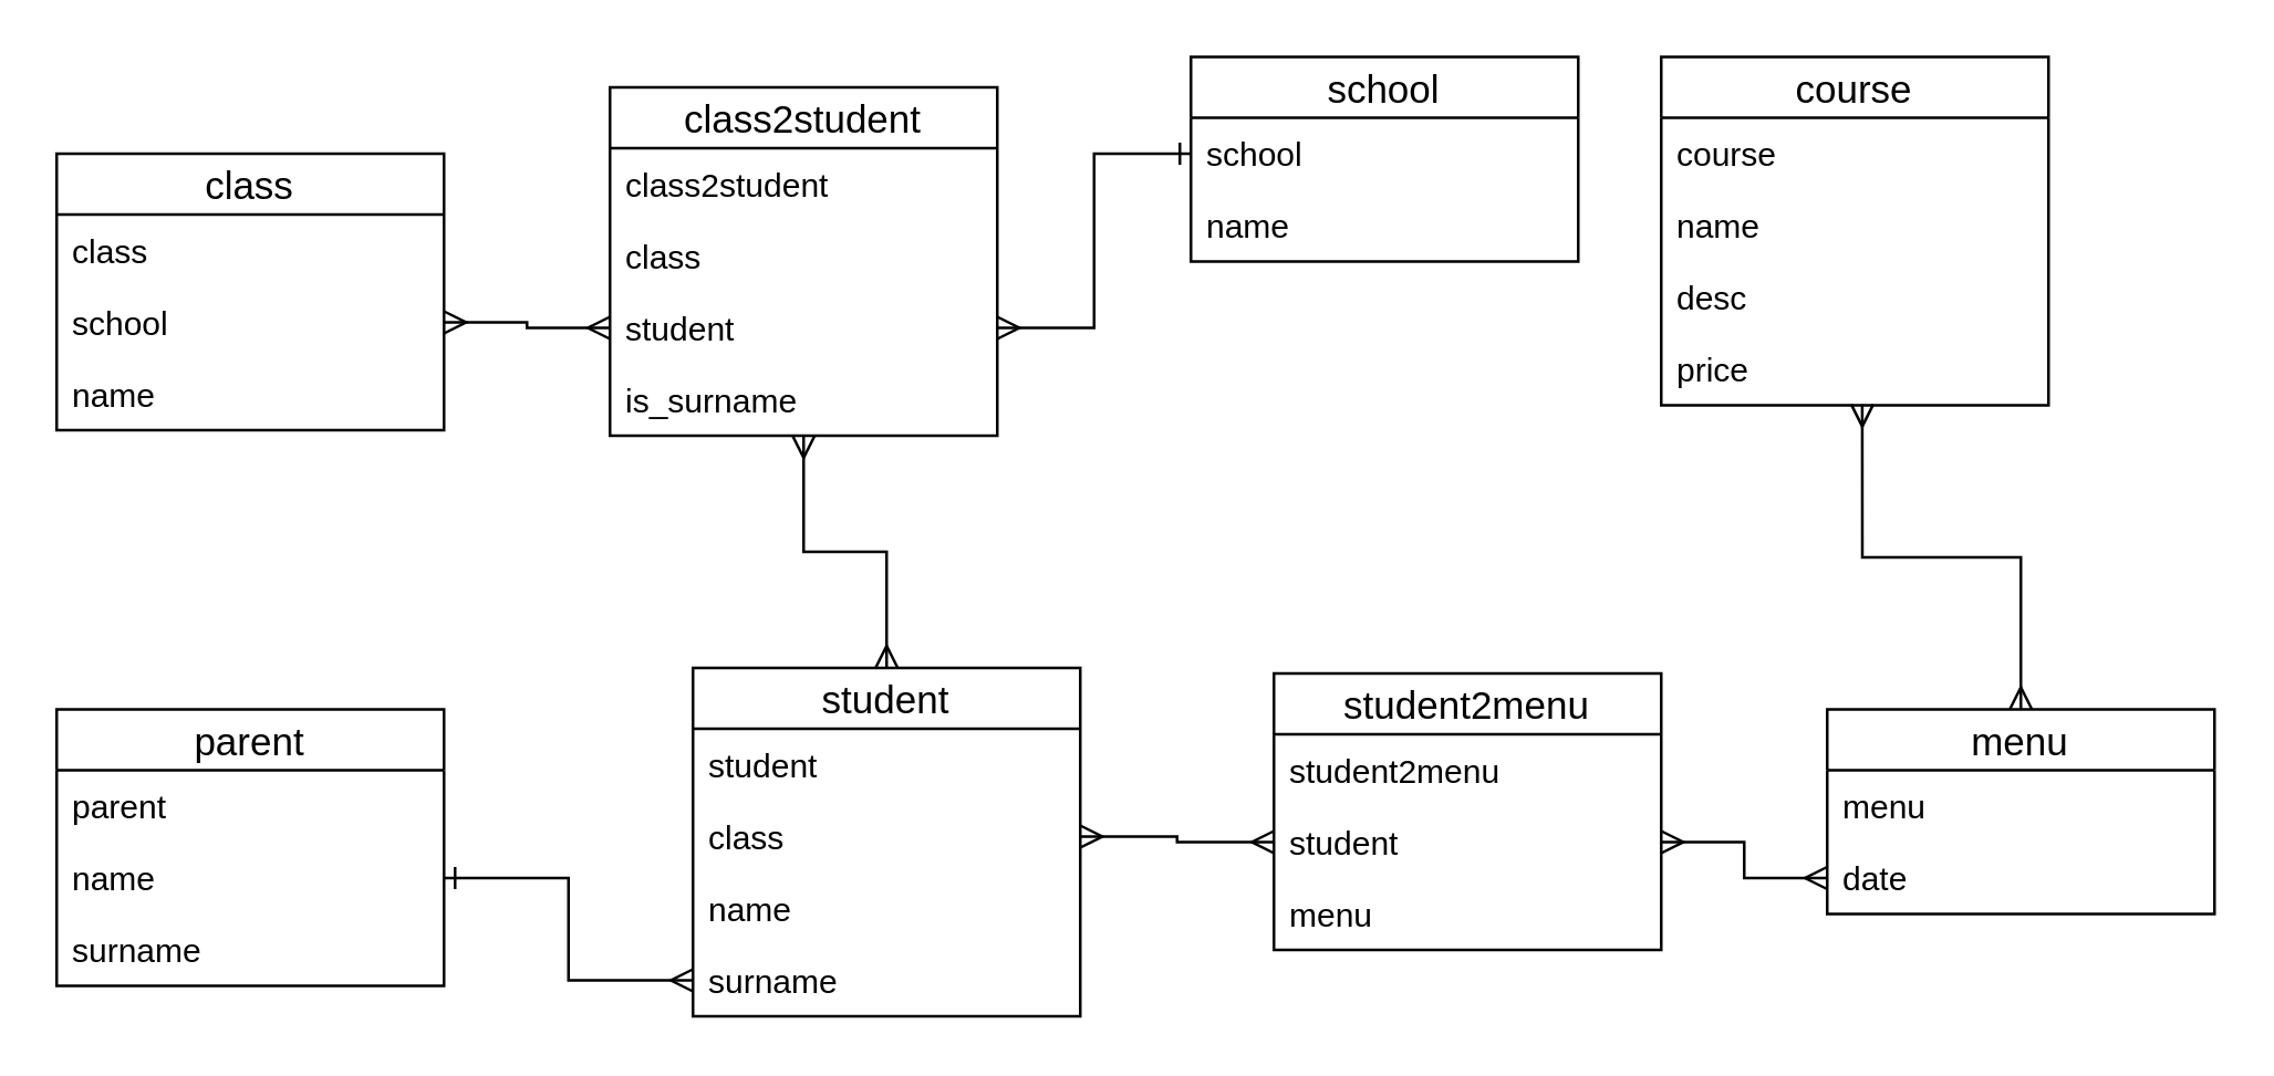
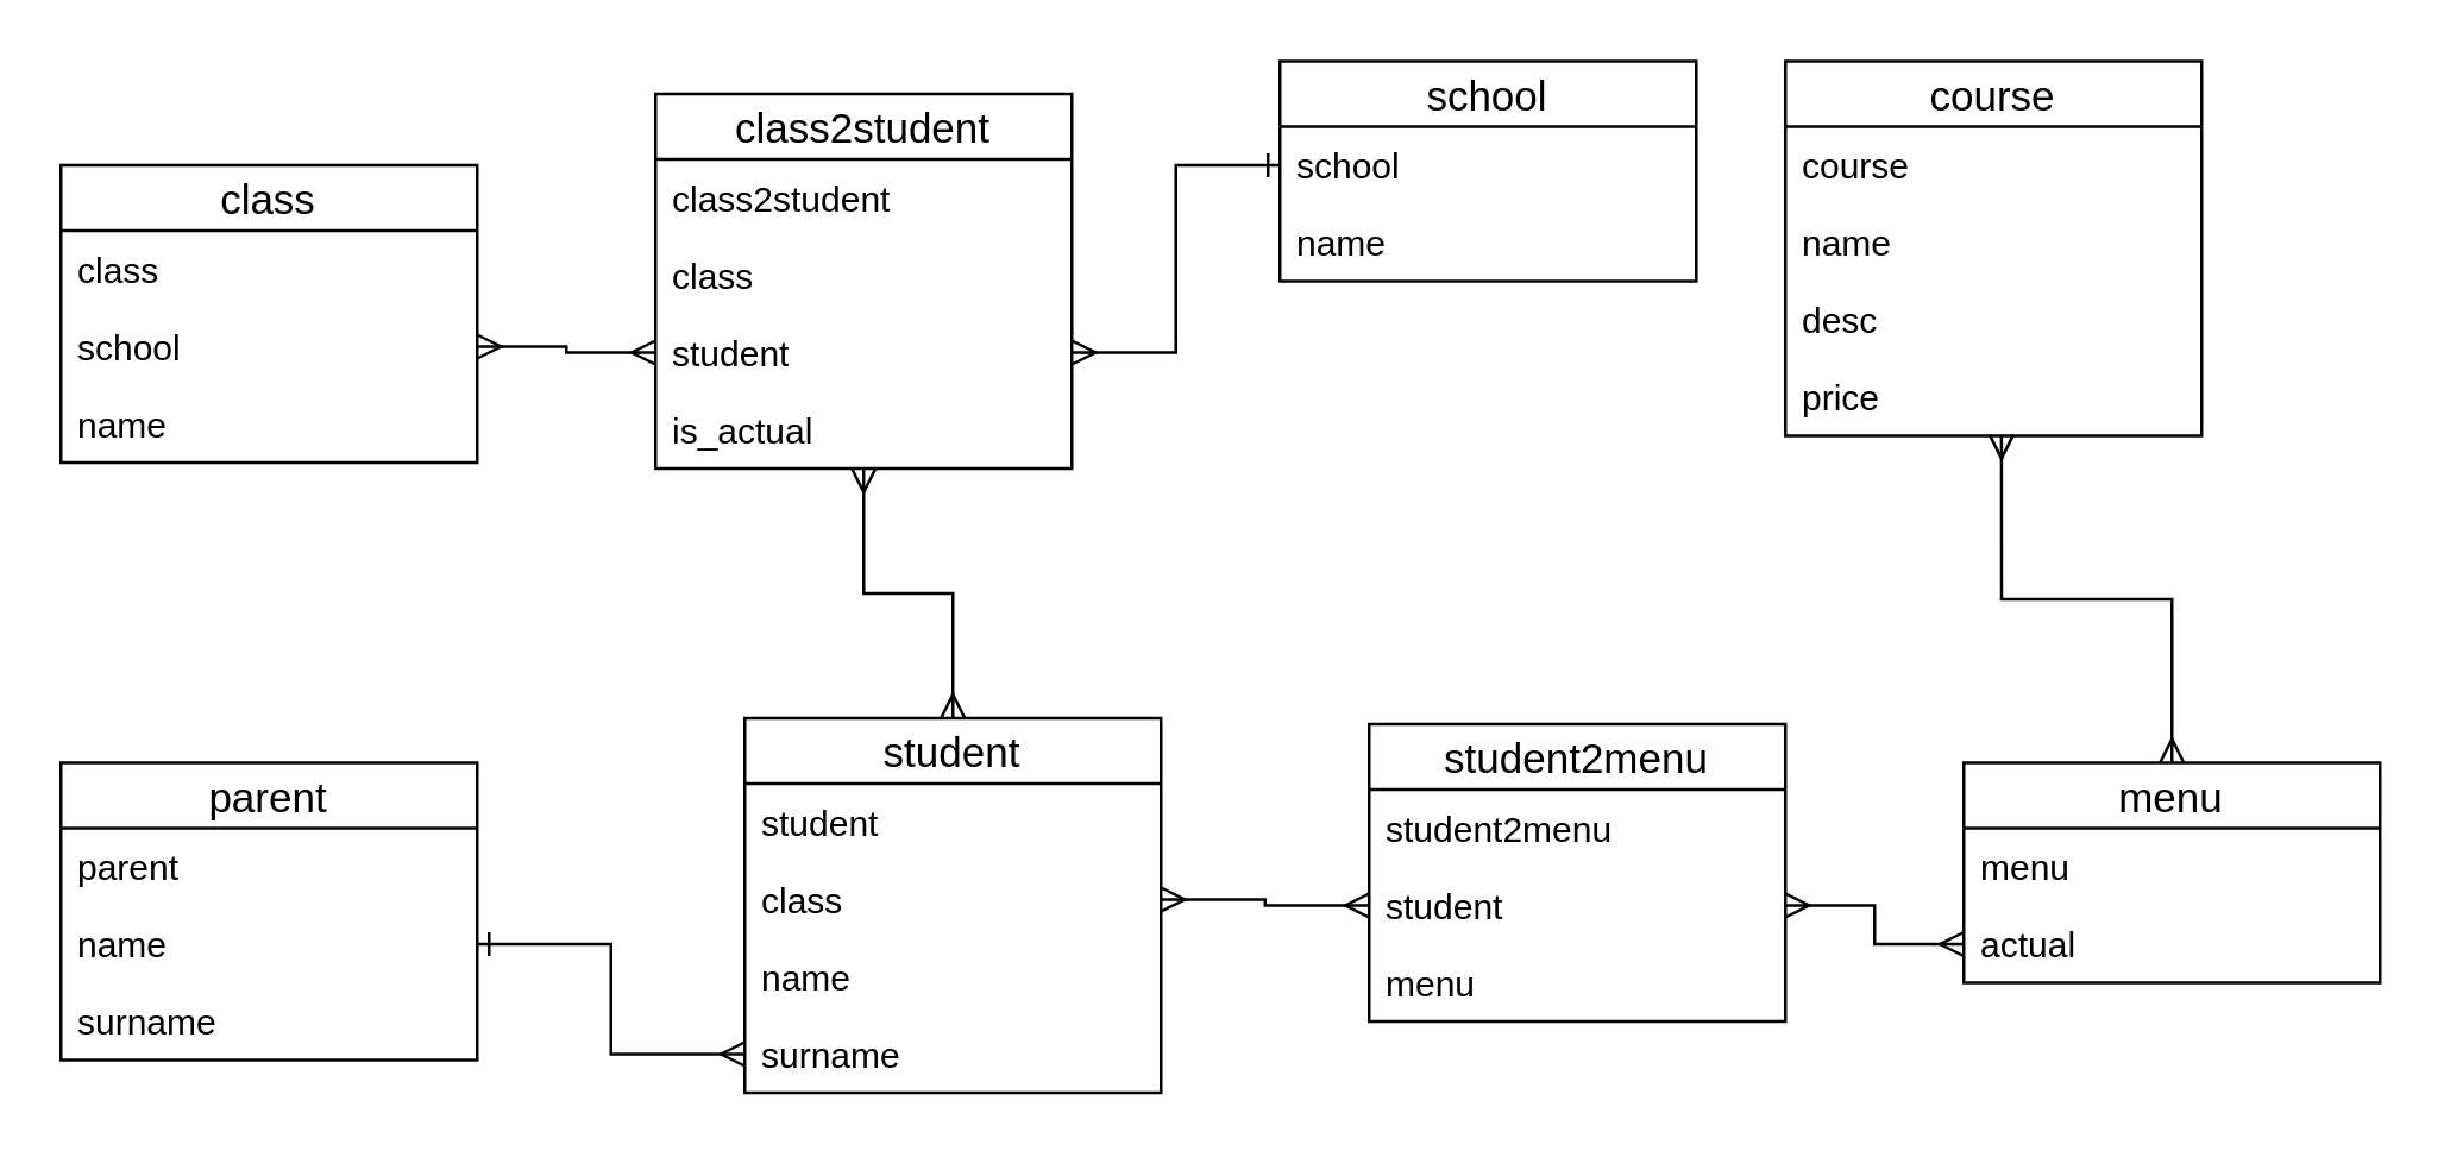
  <mxCell id="0" />
  <mxCell id="1" parent="0" />
  <mxCell id="2" value="school" style="swimlane;fontStyle=0;childLayout=stackLayout;horizontal=1;startSize=22;fillColor=none;horizontalStack=0;resizeParent=1;resizeParentMax=0;resizeLast=0;collapsible=1;marginBottom=0;swimlaneFillColor=#ffffff;align=center;fontSize=14;" vertex="1" parent="1"><mxGeometry x="430" y="20" width="140" height="74" as="geometry" /></mxCell>
  <mxCell id="3" value="school" style="text;strokeColor=none;fillColor=none;spacingLeft=4;spacingRight=4;overflow=hidden;rotatable=0;points=[[0,0.5],[1,0.5]];portConstraint=eastwest;fontSize=12;" vertex="1" parent="2"><mxGeometry y="22" width="140" height="26" as="geometry" /></mxCell>
  <mxCell id="4" value="name" style="text;strokeColor=none;fillColor=none;spacingLeft=4;spacingRight=4;overflow=hidden;rotatable=0;points=[[0,0.5],[1,0.5]];portConstraint=eastwest;fontSize=12;" vertex="1" parent="2"><mxGeometry y="48" width="140" height="26" as="geometry" /></mxCell>
  <mxCell id="5" style="edgeStyle=orthogonalEdgeStyle;rounded=0;orthogonalLoop=1;jettySize=auto;html=1;exitX=1;exitY=0.5;exitDx=0;exitDy=0;entryX=0;entryY=0.5;entryDx=0;entryDy=0;endArrow=ERone;endFill=0;startArrow=ERmany;startFill=0;" edge="1" parent="1" source="9" target="3"><mxGeometry relative="1" as="geometry" /></mxCell>
  <mxCell id="6" value="class2student" style="swimlane;fontStyle=0;childLayout=stackLayout;horizontal=1;startSize=22;fillColor=none;horizontalStack=0;resizeParent=1;resizeParentMax=0;resizeLast=0;collapsible=1;marginBottom=0;swimlaneFillColor=#ffffff;align=center;fontSize=14;" vertex="1" parent="1"><mxGeometry x="220" y="31" width="140" height="126" as="geometry"><mxRectangle x="250" y="83" width="120" height="22" as="alternateBounds" /></mxGeometry></mxCell>
  <mxCell id="7" value="class2student" style="text;strokeColor=none;fillColor=none;spacingLeft=4;spacingRight=4;overflow=hidden;rotatable=0;points=[[0,0.5],[1,0.5]];portConstraint=eastwest;fontSize=12;" vertex="1" parent="6"><mxGeometry y="22" width="140" height="26" as="geometry" /></mxCell>
  <mxCell id="8" value="class" style="text;strokeColor=none;fillColor=none;spacingLeft=4;spacingRight=4;overflow=hidden;rotatable=0;points=[[0,0.5],[1,0.5]];portConstraint=eastwest;fontSize=12;" vertex="1" parent="6"><mxGeometry y="48" width="140" height="26" as="geometry" /></mxCell>
  <mxCell id="9" value="student" style="text;strokeColor=none;fillColor=none;spacingLeft=4;spacingRight=4;overflow=hidden;rotatable=0;points=[[0,0.5],[1,0.5]];portConstraint=eastwest;fontSize=12;" vertex="1" parent="6"><mxGeometry y="74" width="140" height="26" as="geometry" /></mxCell>
- <mxCell id="10" value="is_surname" style="text;strokeColor=none;fillColor=none;spacingLeft=4;spacingRight=4;overflow=hidden;rotatable=0;points=[[0,0.5],[1,0.5]];portConstraint=eastwest;fontSize=12;" vertex="1" parent="6"><mxGeometry y="100" width="140" height="26" as="geometry" /></mxCell>
+ <mxCell id="10" value="is_actual" style="text;strokeColor=none;fillColor=none;spacingLeft=4;spacingRight=4;overflow=hidden;rotatable=0;points=[[0,0.5],[1,0.5]];portConstraint=eastwest;fontSize=12;" vertex="1" parent="6"><mxGeometry y="100" width="140" height="26" as="geometry" /></mxCell>
  <mxCell id="11" style="edgeStyle=orthogonalEdgeStyle;rounded=0;orthogonalLoop=1;jettySize=auto;html=1;exitX=0.5;exitY=0;exitDx=0;exitDy=0;startArrow=ERmany;startFill=0;endArrow=ERmany;endFill=0;entryX=0.5;entryY=1;entryDx=0;entryDy=0;" edge="1" parent="1" source="12" target="6"><mxGeometry relative="1" as="geometry"><mxPoint x="270" y="180" as="targetPoint" /></mxGeometry></mxCell>
  <mxCell id="12" value="student" style="swimlane;fontStyle=0;childLayout=stackLayout;horizontal=1;startSize=22;fillColor=none;horizontalStack=0;resizeParent=1;resizeParentMax=0;resizeLast=0;collapsible=1;marginBottom=0;swimlaneFillColor=#ffffff;align=center;fontSize=14;" vertex="1" parent="1"><mxGeometry x="250" y="241" width="140" height="126" as="geometry" /></mxCell>
  <mxCell id="13" value="student" style="text;strokeColor=none;fillColor=none;spacingLeft=4;spacingRight=4;overflow=hidden;rotatable=0;points=[[0,0.5],[1,0.5]];portConstraint=eastwest;fontSize=12;" vertex="1" parent="12"><mxGeometry y="22" width="140" height="26" as="geometry" /></mxCell>
  <mxCell id="14" value="class" style="text;strokeColor=none;fillColor=none;spacingLeft=4;spacingRight=4;overflow=hidden;rotatable=0;points=[[0,0.5],[1,0.5]];portConstraint=eastwest;fontSize=12;" vertex="1" parent="12"><mxGeometry y="48" width="140" height="26" as="geometry" /></mxCell>
  <mxCell id="15" value="name" style="text;strokeColor=none;fillColor=none;spacingLeft=4;spacingRight=4;overflow=hidden;rotatable=0;points=[[0,0.5],[1,0.5]];portConstraint=eastwest;fontSize=12;" vertex="1" parent="12"><mxGeometry y="74" width="140" height="26" as="geometry" /></mxCell>
  <mxCell id="16" value="surname" style="text;strokeColor=none;fillColor=none;spacingLeft=4;spacingRight=4;overflow=hidden;rotatable=0;points=[[0,0.5],[1,0.5]];portConstraint=eastwest;fontSize=12;" vertex="1" parent="12"><mxGeometry y="100" width="140" height="26" as="geometry" /></mxCell>
  <mxCell id="17" value="student2menu" style="swimlane;fontStyle=0;childLayout=stackLayout;horizontal=1;startSize=22;fillColor=none;horizontalStack=0;resizeParent=1;resizeParentMax=0;resizeLast=0;collapsible=1;marginBottom=0;swimlaneFillColor=#ffffff;align=center;fontSize=14;" vertex="1" parent="1"><mxGeometry x="460" y="243" width="140" height="100" as="geometry" /></mxCell>
  <mxCell id="18" value="student2menu" style="text;strokeColor=none;fillColor=none;spacingLeft=4;spacingRight=4;overflow=hidden;rotatable=0;points=[[0,0.5],[1,0.5]];portConstraint=eastwest;fontSize=12;" vertex="1" parent="17"><mxGeometry y="22" width="140" height="26" as="geometry" /></mxCell>
  <mxCell id="19" value="student" style="text;strokeColor=none;fillColor=none;spacingLeft=4;spacingRight=4;overflow=hidden;rotatable=0;points=[[0,0.5],[1,0.5]];portConstraint=eastwest;fontSize=12;" vertex="1" parent="17"><mxGeometry y="48" width="140" height="26" as="geometry" /></mxCell>
  <mxCell id="20" value="menu" style="text;strokeColor=none;fillColor=none;spacingLeft=4;spacingRight=4;overflow=hidden;rotatable=0;points=[[0,0.5],[1,0.5]];portConstraint=eastwest;fontSize=12;" vertex="1" parent="17"><mxGeometry y="74" width="140" height="26" as="geometry" /></mxCell>
  <mxCell id="21" value="menu" style="swimlane;fontStyle=0;childLayout=stackLayout;horizontal=1;startSize=22;fillColor=none;horizontalStack=0;resizeParent=1;resizeParentMax=0;resizeLast=0;collapsible=1;marginBottom=0;swimlaneFillColor=#ffffff;align=center;fontSize=14;" vertex="1" parent="1"><mxGeometry x="660" y="256" width="140" height="74" as="geometry" /></mxCell>
  <mxCell id="22" value="menu" style="text;strokeColor=none;fillColor=none;spacingLeft=4;spacingRight=4;overflow=hidden;rotatable=0;points=[[0,0.5],[1,0.5]];portConstraint=eastwest;fontSize=12;" vertex="1" parent="21"><mxGeometry y="22" width="140" height="26" as="geometry" /></mxCell>
- <mxCell id="23" value="date" style="text;strokeColor=none;fillColor=none;spacingLeft=4;spacingRight=4;overflow=hidden;rotatable=0;points=[[0,0.5],[1,0.5]];portConstraint=eastwest;fontSize=12;" vertex="1" parent="21"><mxGeometry y="48" width="140" height="26" as="geometry" /></mxCell>
+ <mxCell id="23" value="actual" style="text;strokeColor=none;fillColor=none;spacingLeft=4;spacingRight=4;overflow=hidden;rotatable=0;points=[[0,0.5],[1,0.5]];portConstraint=eastwest;fontSize=12;" vertex="1" parent="21"><mxGeometry y="48" width="140" height="26" as="geometry" /></mxCell>
  <mxCell id="24" value="course" style="swimlane;fontStyle=0;childLayout=stackLayout;horizontal=1;startSize=22;fillColor=none;horizontalStack=0;resizeParent=1;resizeParentMax=0;resizeLast=0;collapsible=1;marginBottom=0;swimlaneFillColor=#ffffff;align=center;fontSize=14;" vertex="1" parent="1"><mxGeometry x="600" y="20" width="140" height="126" as="geometry" /></mxCell>
  <mxCell id="25" value="course" style="text;strokeColor=none;fillColor=none;spacingLeft=4;spacingRight=4;overflow=hidden;rotatable=0;points=[[0,0.5],[1,0.5]];portConstraint=eastwest;fontSize=12;" vertex="1" parent="24"><mxGeometry y="22" width="140" height="26" as="geometry" /></mxCell>
  <mxCell id="26" value="name" style="text;strokeColor=none;fillColor=none;spacingLeft=4;spacingRight=4;overflow=hidden;rotatable=0;points=[[0,0.5],[1,0.5]];portConstraint=eastwest;fontSize=12;" vertex="1" parent="24"><mxGeometry y="48" width="140" height="26" as="geometry" /></mxCell>
  <mxCell id="27" value="desc" style="text;strokeColor=none;fillColor=none;spacingLeft=4;spacingRight=4;overflow=hidden;rotatable=0;points=[[0,0.5],[1,0.5]];portConstraint=eastwest;fontSize=12;" vertex="1" parent="24"><mxGeometry y="74" width="140" height="26" as="geometry" /></mxCell>
  <mxCell id="28" value="price" style="text;strokeColor=none;fillColor=none;spacingLeft=4;spacingRight=4;overflow=hidden;rotatable=0;points=[[0,0.5],[1,0.5]];portConstraint=eastwest;fontSize=12;" vertex="1" parent="24"><mxGeometry y="100" width="140" height="26" as="geometry" /></mxCell>
  <mxCell id="29" style="edgeStyle=orthogonalEdgeStyle;rounded=0;orthogonalLoop=1;jettySize=auto;html=1;exitX=0.519;exitY=0.987;exitDx=0;exitDy=0;entryX=0.5;entryY=0;entryDx=0;entryDy=0;startArrow=ERmany;startFill=0;endArrow=ERmany;endFill=0;exitPerimeter=0;" edge="1" parent="1" source="28" target="21"><mxGeometry relative="1" as="geometry" /></mxCell>
  <mxCell id="30" style="edgeStyle=orthogonalEdgeStyle;rounded=0;orthogonalLoop=1;jettySize=auto;html=1;exitX=0;exitY=0.5;exitDx=0;exitDy=0;startArrow=ERmany;startFill=0;endArrow=ERmany;endFill=0;" edge="1" parent="1" source="23" target="19"><mxGeometry relative="1" as="geometry"><mxPoint x="610" y="258" as="sourcePoint" /></mxGeometry></mxCell>
  <mxCell id="31" style="edgeStyle=orthogonalEdgeStyle;rounded=0;orthogonalLoop=1;jettySize=auto;html=1;exitX=1;exitY=0.5;exitDx=0;exitDy=0;entryX=0;entryY=0.5;entryDx=0;entryDy=0;startArrow=ERmany;startFill=0;endArrow=ERmany;endFill=0;" edge="1" parent="1" source="14" target="19"><mxGeometry relative="1" as="geometry" /></mxCell>
  <mxCell id="32" value="parent" style="swimlane;fontStyle=0;childLayout=stackLayout;horizontal=1;startSize=22;fillColor=none;horizontalStack=0;resizeParent=1;resizeParentMax=0;resizeLast=0;collapsible=1;marginBottom=0;swimlaneFillColor=#ffffff;align=center;fontSize=14;" vertex="1" parent="1"><mxGeometry x="20" y="256" width="140" height="100" as="geometry" /></mxCell>
  <mxCell id="33" value="parent" style="text;strokeColor=none;fillColor=none;spacingLeft=4;spacingRight=4;overflow=hidden;rotatable=0;points=[[0,0.5],[1,0.5]];portConstraint=eastwest;fontSize=12;" vertex="1" parent="32"><mxGeometry y="22" width="140" height="26" as="geometry" /></mxCell>
  <mxCell id="34" value="name" style="text;strokeColor=none;fillColor=none;spacingLeft=4;spacingRight=4;overflow=hidden;rotatable=0;points=[[0,0.5],[1,0.5]];portConstraint=eastwest;fontSize=12;" vertex="1" parent="32"><mxGeometry y="48" width="140" height="26" as="geometry" /></mxCell>
  <mxCell id="35" value="surname" style="text;strokeColor=none;fillColor=none;spacingLeft=4;spacingRight=4;overflow=hidden;rotatable=0;points=[[0,0.5],[1,0.5]];portConstraint=eastwest;fontSize=12;" vertex="1" parent="32"><mxGeometry y="74" width="140" height="26" as="geometry" /></mxCell>
  <mxCell id="36" style="edgeStyle=orthogonalEdgeStyle;rounded=0;orthogonalLoop=1;jettySize=auto;html=1;entryX=1;entryY=0.5;entryDx=0;entryDy=0;startArrow=ERmany;startFill=0;endArrow=ERone;endFill=0;" edge="1" parent="1" source="16" target="34"><mxGeometry relative="1" as="geometry" /></mxCell>
  <mxCell id="37" value="class" style="swimlane;fontStyle=0;childLayout=stackLayout;horizontal=1;startSize=22;fillColor=none;horizontalStack=0;resizeParent=1;resizeParentMax=0;resizeLast=0;collapsible=1;marginBottom=0;swimlaneFillColor=#ffffff;align=center;fontSize=14;" vertex="1" parent="1"><mxGeometry x="20" y="55" width="140" height="100" as="geometry" /></mxCell>
  <mxCell id="38" value="class" style="text;strokeColor=none;fillColor=none;spacingLeft=4;spacingRight=4;overflow=hidden;rotatable=0;points=[[0,0.5],[1,0.5]];portConstraint=eastwest;fontSize=12;" vertex="1" parent="37"><mxGeometry y="22" width="140" height="26" as="geometry" /></mxCell>
  <mxCell id="39" value="school" style="text;strokeColor=none;fillColor=none;spacingLeft=4;spacingRight=4;overflow=hidden;rotatable=0;points=[[0,0.5],[1,0.5]];portConstraint=eastwest;fontSize=12;" vertex="1" parent="37"><mxGeometry y="48" width="140" height="26" as="geometry" /></mxCell>
  <mxCell id="40" value="name" style="text;strokeColor=none;fillColor=none;spacingLeft=4;spacingRight=4;overflow=hidden;rotatable=0;points=[[0,0.5],[1,0.5]];portConstraint=eastwest;fontSize=12;" vertex="1" parent="37"><mxGeometry y="74" width="140" height="26" as="geometry" /></mxCell>
  <mxCell id="41" style="edgeStyle=orthogonalEdgeStyle;rounded=0;orthogonalLoop=1;jettySize=auto;html=1;exitX=1;exitY=0.5;exitDx=0;exitDy=0;entryX=0;entryY=0.5;entryDx=0;entryDy=0;startArrow=ERmany;startFill=0;endArrow=ERmany;endFill=0;" edge="1" parent="1" source="39" target="9"><mxGeometry relative="1" as="geometry" /></mxCell>
